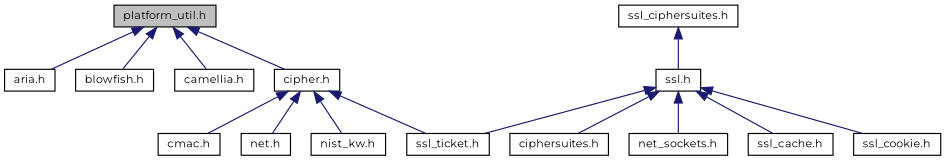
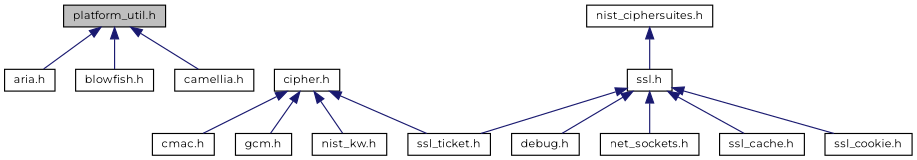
  digraph {
    fontname=Montserrat
    node [color=black fontname=Montserrat fontsize=10 shape=record]
    edge [color=midnightblue dir=back fontname=Montserrat fontsize=10 labelfontname=Helvetica labelfontsize=10 style=solid]
    n1 [fillcolor=grey75 fontcolor=black height=0.2 label="platform_util.h" style=filled width=0.4]
    n2 [height=0.2 label="aria.h" width=0.4]
    n3 [height=0.2 label="blowfish.h" width=0.4]
    n4 [height=0.2 label="camellia.h" width=0.4]
    n5 [height=0.2 label="cipher.h" width=0.4]
    n6 [height=0.2 label="cmac.h" width=0.4]
    n7 [height=0.2 label="ssl_ticket.h" width=0.4]
-   n8 [height=0.2 label="net.h" width=0.4]
+   n8 [height=0.2 label="gcm.h" width=0.4]
    n9 [height=0.2 label="nist_kw.h" width=0.4]
-   n10 [height=0.2 label="ssl_ciphersuites.h" width=0.4]
+   n10 [height=0.2 label="nist_ciphersuites.h" width=0.4]
    n11 [height=0.2 label="ssl.h" width=0.4]
-   n12 [height=0.2 label="ciphersuites.h" width=0.4]
+   n12 [height=0.2 label="debug.h" width=0.4]
    n13 [height=0.2 label="net_sockets.h" width=0.4]
    n14 [height=0.2 label="ssl_cache.h" width=0.4]
    n15 [height=0.2 label="ssl_cookie.h" width=0.4]
    n1 -> n2
    n1 -> n3
    n1 -> n4
-   n1 -> n5
    n5 -> n6
    n5 -> n7
    n5 -> n8
    n5 -> n9
    n10 -> n11
    n11 -> n7
    n11 -> n12
    n11 -> n13
    n11 -> n14
    n11 -> n15
  }
